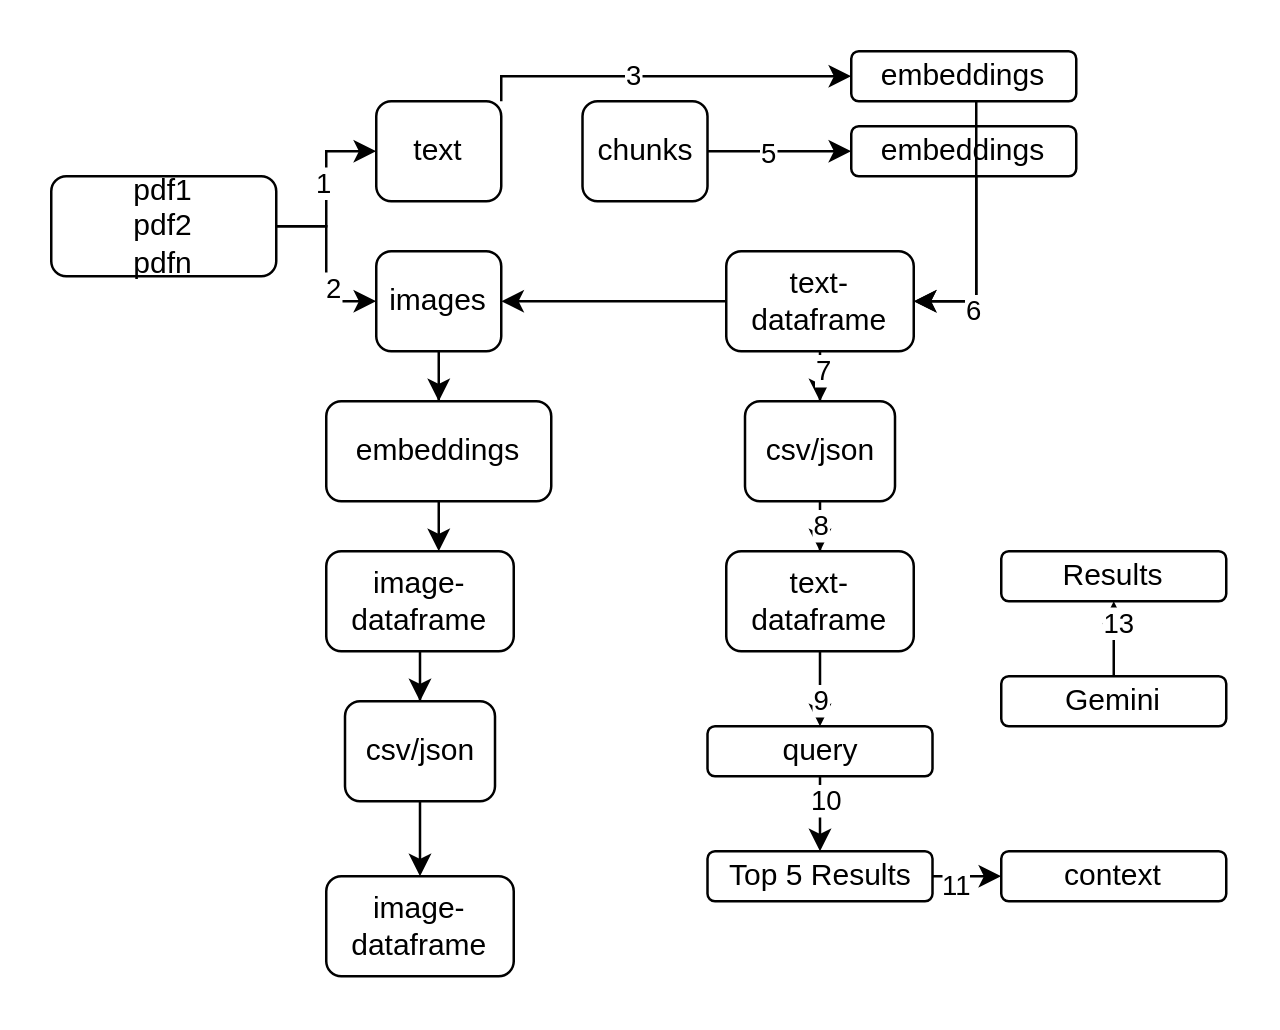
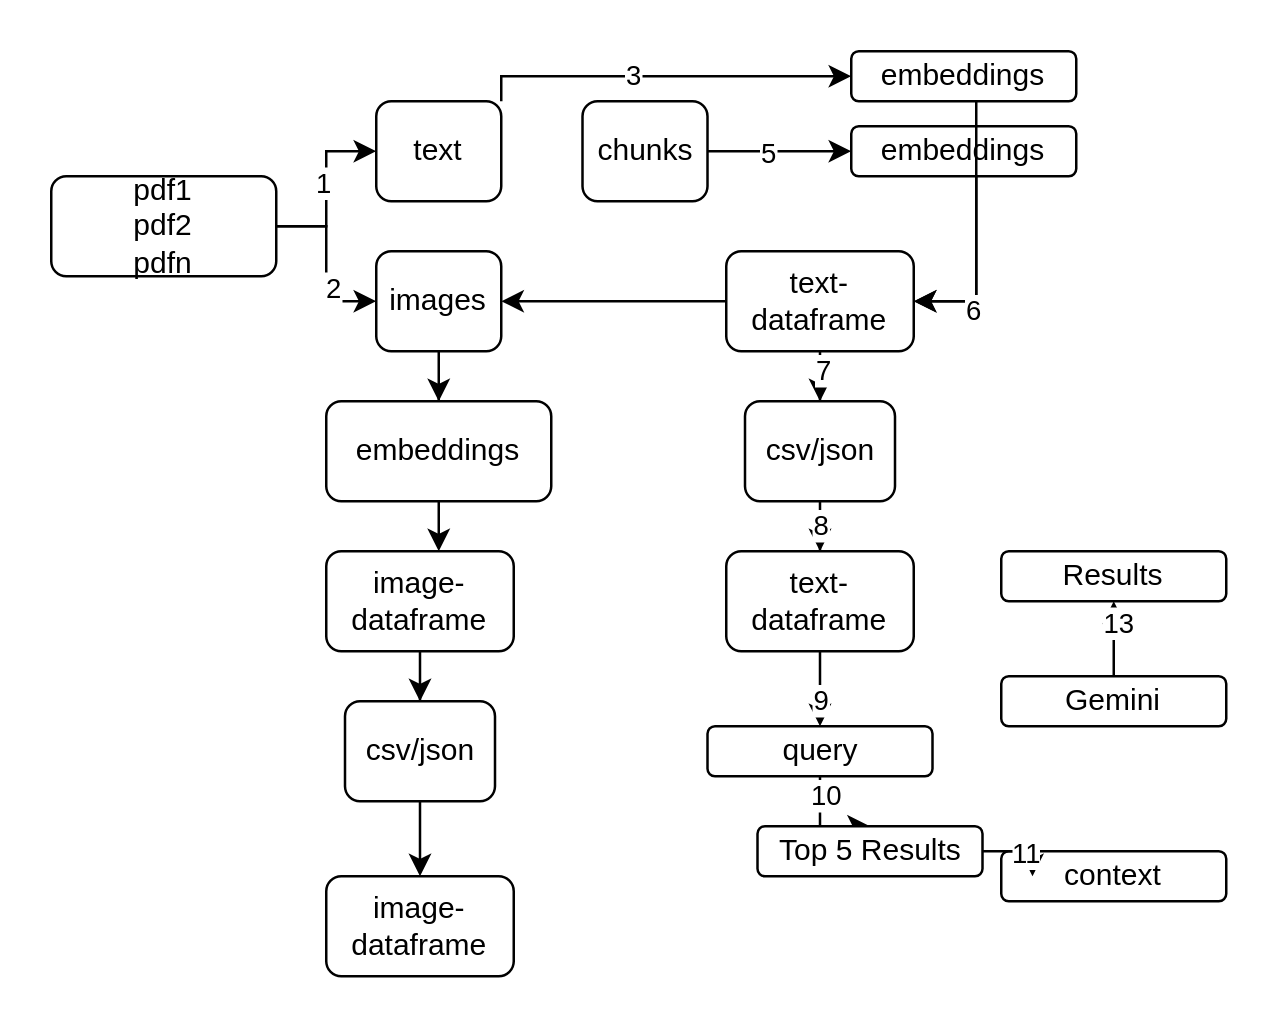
  <mxCell id="0" />
  <mxCell id="1" parent="0" />
  <mxCell id="2" value="" style="edgeStyle=orthogonalEdgeStyle;rounded=0;orthogonalLoop=1;jettySize=auto;html=1;" edge="1" parent="1" source="6" target="9"><mxGeometry relative="1" as="geometry" /></mxCell>
  <mxCell id="3" value="1" style="edgeLabel;html=1;align=center;verticalAlign=middle;resizable=0;points=[];" vertex="1" connectable="0" parent="2"><mxGeometry x="0.095" y="2" relative="1" as="geometry"><mxPoint as="offset" /></mxGeometry></mxCell>
  <mxCell id="4" value="" style="edgeStyle=orthogonalEdgeStyle;rounded=0;orthogonalLoop=1;jettySize=auto;html=1;" edge="1" parent="1" source="6" target="11"><mxGeometry relative="1" as="geometry" /></mxCell>
  <mxCell id="5" value="2" style="edgeLabel;html=1;align=center;verticalAlign=middle;resizable=0;points=[];" vertex="1" connectable="0" parent="4"><mxGeometry x="0.248" y="2" relative="1" as="geometry"><mxPoint as="offset" /></mxGeometry></mxCell>
  <mxCell id="6" value="&lt;div&gt;pdf1&lt;/div&gt;&lt;div&gt;pdf2&lt;/div&gt;&lt;div&gt;pdfn&lt;/div&gt;" style="rounded=1;whiteSpace=wrap;html=1;" vertex="1" parent="1"><mxGeometry x="20" y="70" width="90" height="40" as="geometry" /></mxCell>
  <mxCell id="7" style="edgeStyle=orthogonalEdgeStyle;rounded=0;orthogonalLoop=1;jettySize=auto;html=1;entryX=0;entryY=0.5;entryDx=0;entryDy=0;" edge="1" parent="1" source="9" target="38"><mxGeometry relative="1" as="geometry"><Array as="points"><mxPoint x="200" y="30" /></Array></mxGeometry></mxCell>
  <mxCell id="8" value="3" style="edgeLabel;html=1;align=center;verticalAlign=middle;resizable=0;points=[];" vertex="1" connectable="0" parent="7"><mxGeometry x="-0.167" y="1" relative="1" as="geometry"><mxPoint as="offset" /></mxGeometry></mxCell>
  <mxCell id="9" value="&lt;div&gt;text&lt;/div&gt;" style="rounded=1;whiteSpace=wrap;html=1;" vertex="1" parent="1"><mxGeometry x="150" y="40" width="50" height="40" as="geometry" /></mxCell>
  <mxCell id="10" value="" style="edgeStyle=orthogonalEdgeStyle;rounded=0;orthogonalLoop=1;jettySize=auto;html=1;" edge="1" parent="1" source="11" target="35"><mxGeometry relative="1" as="geometry" /></mxCell>
  <mxCell id="11" value="&lt;div&gt;&lt;span style=&quot;background-color: initial;&quot;&gt;images&lt;/span&gt;&lt;br&gt;&lt;/div&gt;" style="rounded=1;whiteSpace=wrap;html=1;" vertex="1" parent="1"><mxGeometry x="150" y="100" width="50" height="40" as="geometry" /></mxCell>
  <mxCell id="12" value="" style="edgeStyle=orthogonalEdgeStyle;rounded=0;orthogonalLoop=1;jettySize=auto;html=1;" edge="1" parent="1" source="14" target="16"><mxGeometry relative="1" as="geometry" /></mxCell>
  <mxCell id="13" value="5" style="edgeLabel;html=1;align=center;verticalAlign=middle;resizable=0;points=[];" vertex="1" connectable="0" parent="12"><mxGeometry x="-0.159" relative="1" as="geometry"><mxPoint as="offset" /></mxGeometry></mxCell>
  <mxCell id="14" value="&lt;div&gt;chunks&lt;/div&gt;" style="rounded=1;whiteSpace=wrap;html=1;" vertex="1" parent="1"><mxGeometry x="232.5" y="40" width="50" height="40" as="geometry" /></mxCell>
  <mxCell id="15" style="edgeStyle=orthogonalEdgeStyle;rounded=0;orthogonalLoop=1;jettySize=auto;html=1;exitX=1;exitY=0.5;exitDx=0;exitDy=0;" edge="1" parent="1" source="16" target="25"><mxGeometry relative="1" as="geometry"><Array as="points"><mxPoint x="390" y="60" /><mxPoint x="390" y="120" /></Array></mxGeometry></mxCell>
  <mxCell id="16" value="&lt;div&gt;&lt;span style=&quot;background-color: initial;&quot;&gt;embeddings&lt;/span&gt;&lt;/div&gt;" style="rounded=1;whiteSpace=wrap;html=1;" vertex="1" parent="1"><mxGeometry x="340" y="50" width="90" height="20" as="geometry" /></mxCell>
  <mxCell id="17" value="" style="edgeStyle=orthogonalEdgeStyle;rounded=0;orthogonalLoop=1;jettySize=auto;html=1;" edge="1" parent="1" source="19" target="43"><mxGeometry relative="1" as="geometry" /></mxCell>
  <mxCell id="18" value="8" style="edgeLabel;html=1;align=center;verticalAlign=middle;resizable=0;points=[];" vertex="1" connectable="0" parent="17"><mxGeometry x="0.622" relative="1" as="geometry"><mxPoint as="offset" /></mxGeometry></mxCell>
  <mxCell id="19" value="&lt;div&gt;&lt;span style=&quot;background-color: initial;&quot;&gt;csv/json&lt;/span&gt;&lt;/div&gt;" style="rounded=1;whiteSpace=wrap;html=1;" vertex="1" parent="1"><mxGeometry x="297.5" y="160" width="60" height="40" as="geometry" /></mxCell>
  <mxCell id="20" value="" style="edgeStyle=orthogonalEdgeStyle;rounded=0;orthogonalLoop=1;jettySize=auto;html=1;" edge="1" parent="1" source="21" target="40"><mxGeometry relative="1" as="geometry" /></mxCell>
  <mxCell id="21" value="image-dataframe" style="rounded=1;whiteSpace=wrap;html=1;" vertex="1" parent="1"><mxGeometry x="130" y="220" width="75" height="40" as="geometry" /></mxCell>
  <mxCell id="22" value="" style="edgeStyle=orthogonalEdgeStyle;rounded=0;orthogonalLoop=1;jettySize=auto;html=1;" edge="1" parent="1" source="25" target="19"><mxGeometry relative="1" as="geometry" /></mxCell>
  <mxCell id="23" value="7" style="edgeLabel;html=1;align=center;verticalAlign=middle;resizable=0;points=[];" vertex="1" connectable="0" parent="22"><mxGeometry x="0.556" y="1" relative="1" as="geometry"><mxPoint as="offset" /></mxGeometry></mxCell>
  <mxCell id="24" value="" style="edgeStyle=orthogonalEdgeStyle;rounded=0;orthogonalLoop=1;jettySize=auto;html=1;" edge="1" parent="1" source="25" target="11"><mxGeometry relative="1" as="geometry" /></mxCell>
  <mxCell id="25" value="text-dataframe" style="rounded=1;whiteSpace=wrap;html=1;" vertex="1" parent="1"><mxGeometry x="290" y="100" width="75" height="40" as="geometry" /></mxCell>
  <mxCell id="26" value="context" style="rounded=1;whiteSpace=wrap;html=1;" vertex="1" parent="1"><mxGeometry x="400" y="340" width="90" height="20" as="geometry" /></mxCell>
  <mxCell id="27" value="" style="edgeStyle=orthogonalEdgeStyle;rounded=0;orthogonalLoop=1;jettySize=auto;html=1;" edge="1" parent="1" source="29" target="47"><mxGeometry relative="1" as="geometry" /></mxCell>
  <mxCell id="28" value="10" style="edgeLabel;html=1;align=center;verticalAlign=middle;resizable=0;points=[];" vertex="1" connectable="0" parent="27"><mxGeometry x="-0.653" y="2" relative="1" as="geometry"><mxPoint as="offset" /></mxGeometry></mxCell>
  <mxCell id="29" value="query" style="rounded=1;whiteSpace=wrap;html=1;" vertex="1" parent="1"><mxGeometry x="282.5" y="290" width="90" height="20" as="geometry" /></mxCell>
  <mxCell id="30" value="" style="edgeStyle=orthogonalEdgeStyle;rounded=0;orthogonalLoop=1;jettySize=auto;html=1;" edge="1" parent="1" source="32" target="33"><mxGeometry relative="1" as="geometry" /></mxCell>
  <mxCell id="31" value="13" style="edgeLabel;html=1;align=center;verticalAlign=middle;resizable=0;points=[];" vertex="1" connectable="0" parent="30"><mxGeometry x="0.678" y="-1" relative="1" as="geometry"><mxPoint as="offset" /></mxGeometry></mxCell>
  <mxCell id="32" value="Gemini" style="rounded=1;whiteSpace=wrap;html=1;" vertex="1" parent="1"><mxGeometry x="400" y="270" width="90" height="20" as="geometry" /></mxCell>
  <mxCell id="33" value="Results" style="rounded=1;whiteSpace=wrap;html=1;" vertex="1" parent="1"><mxGeometry x="400" y="220" width="90" height="20" as="geometry" /></mxCell>
  <mxCell id="34" value="" style="edgeStyle=orthogonalEdgeStyle;rounded=0;orthogonalLoop=1;jettySize=auto;html=1;" edge="1" parent="1" source="35" target="21"><mxGeometry relative="1" as="geometry"><Array as="points"><mxPoint x="170" y="220" /><mxPoint x="170" y="220" /></Array></mxGeometry></mxCell>
  <mxCell id="35" value="&lt;div&gt;&lt;span style=&quot;background-color: initial;&quot;&gt;embeddings&lt;/span&gt;&lt;/div&gt;" style="rounded=1;whiteSpace=wrap;html=1;" vertex="1" parent="1"><mxGeometry x="130" y="160" width="90" height="40" as="geometry" /></mxCell>
  <mxCell id="36" style="edgeStyle=orthogonalEdgeStyle;rounded=0;orthogonalLoop=1;jettySize=auto;html=1;exitX=1;exitY=0.5;exitDx=0;exitDy=0;" edge="1" parent="1" source="38" target="25"><mxGeometry relative="1" as="geometry"><Array as="points"><mxPoint x="390" y="30" /><mxPoint x="390" y="120" /></Array></mxGeometry></mxCell>
  <mxCell id="37" value="6" style="edgeLabel;html=1;align=center;verticalAlign=middle;resizable=0;points=[];" vertex="1" connectable="0" parent="36"><mxGeometry x="0.703" y="3" relative="1" as="geometry"><mxPoint as="offset" /></mxGeometry></mxCell>
  <mxCell id="38" value="&lt;div&gt;&lt;span style=&quot;background-color: initial;&quot;&gt;embeddings&lt;/span&gt;&lt;/div&gt;" style="rounded=1;whiteSpace=wrap;html=1;" vertex="1" parent="1"><mxGeometry x="340" y="20" width="90" height="20" as="geometry" /></mxCell>
  <mxCell id="39" value="" style="edgeStyle=orthogonalEdgeStyle;rounded=0;orthogonalLoop=1;jettySize=auto;html=1;" edge="1" parent="1" source="40" target="44"><mxGeometry relative="1" as="geometry" /></mxCell>
  <mxCell id="40" value="&lt;div&gt;&lt;span style=&quot;background-color: initial;&quot;&gt;csv/json&lt;/span&gt;&lt;/div&gt;" style="rounded=1;whiteSpace=wrap;html=1;" vertex="1" parent="1"><mxGeometry x="137.5" y="280" width="60" height="40" as="geometry" /></mxCell>
  <mxCell id="41" value="" style="edgeStyle=orthogonalEdgeStyle;rounded=0;orthogonalLoop=1;jettySize=auto;html=1;" edge="1" parent="1" source="43" target="29"><mxGeometry relative="1" as="geometry" /></mxCell>
  <mxCell id="42" value="9" style="edgeLabel;html=1;align=center;verticalAlign=middle;resizable=0;points=[];" vertex="1" connectable="0" parent="41"><mxGeometry x="0.556" relative="1" as="geometry"><mxPoint as="offset" /></mxGeometry></mxCell>
  <mxCell id="43" value="text-dataframe" style="rounded=1;whiteSpace=wrap;html=1;" vertex="1" parent="1"><mxGeometry x="290" y="220" width="75" height="40" as="geometry" /></mxCell>
  <mxCell id="44" value="image-dataframe" style="rounded=1;whiteSpace=wrap;html=1;" vertex="1" parent="1"><mxGeometry x="130" y="350" width="75" height="40" as="geometry" /></mxCell>
  <mxCell id="45" value="" style="edgeStyle=orthogonalEdgeStyle;rounded=0;orthogonalLoop=1;jettySize=auto;html=1;" edge="1" parent="1" source="47" target="26"><mxGeometry relative="1" as="geometry" /></mxCell>
  <mxCell id="46" value="11" style="edgeLabel;html=1;align=center;verticalAlign=middle;resizable=0;points=[];" vertex="1" connectable="0" parent="45"><mxGeometry x="0.302" y="-3" relative="1" as="geometry"><mxPoint as="offset" /></mxGeometry></mxCell>
- <mxCell id="47" value="Top 5 Results" style="rounded=1;whiteSpace=wrap;html=1;" vertex="1" parent="1"><mxGeometry x="282.5" y="340" width="90" height="20" as="geometry" /></mxCell>
+ <mxCell id="47" value="Top 5 Results" style="rounded=1;whiteSpace=wrap;html=1;" vertex="1" parent="1"><mxGeometry x="302.5" y="330" width="90" height="20" as="geometry" /></mxCell>
